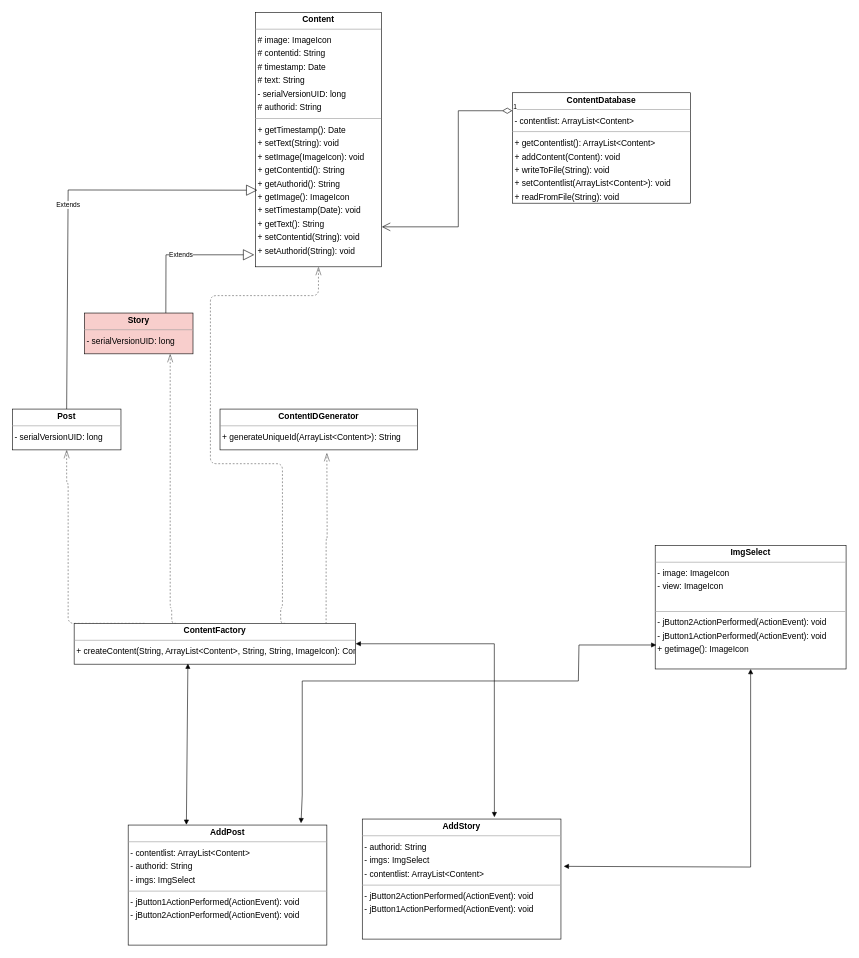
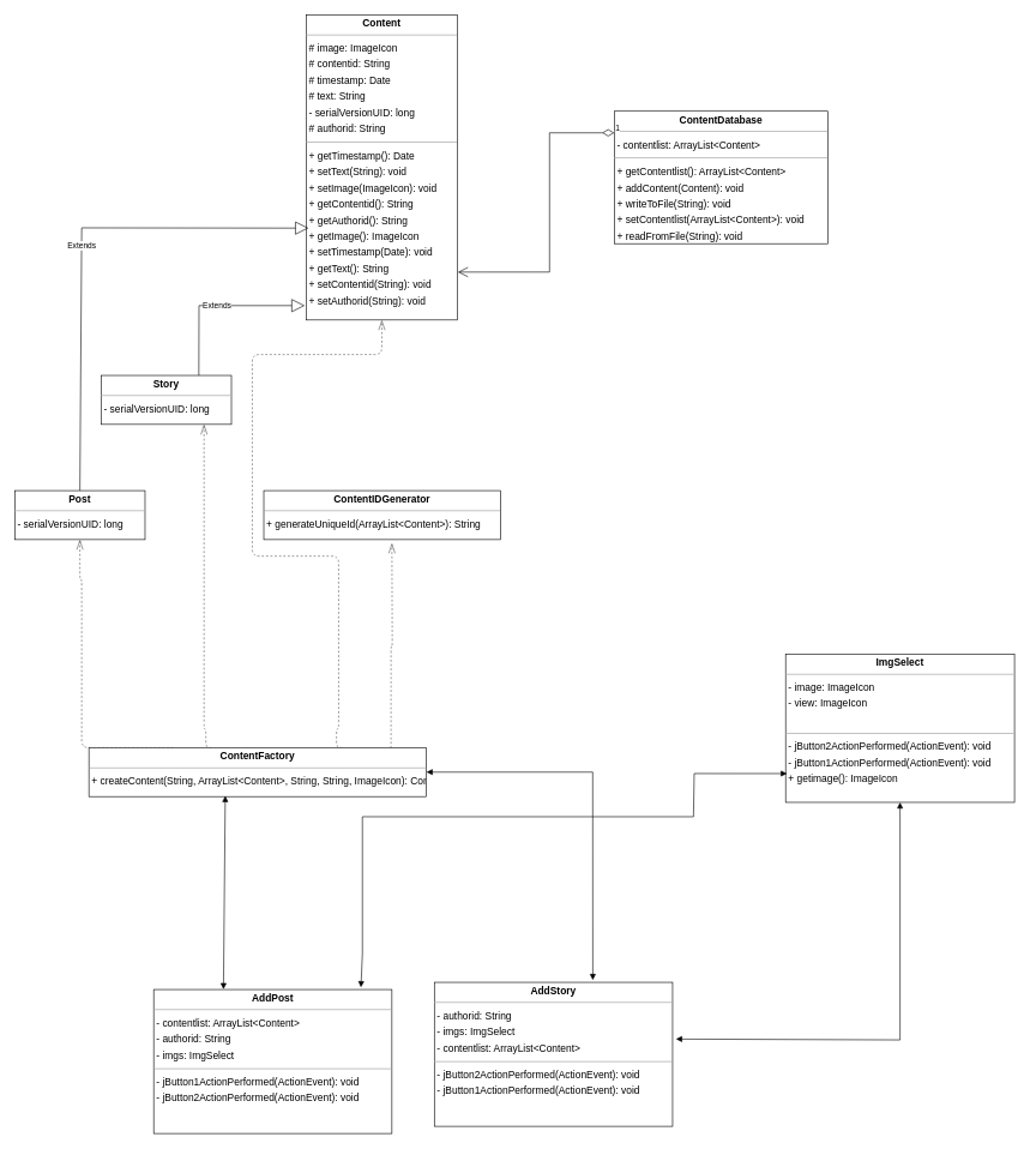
  <mxCell id="0" />
  <mxCell id="1" parent="0" />
  <mxCell id="2" value="&lt;p style=&quot;margin:0px;margin-top:4px;text-align:center;&quot;&gt;&lt;b&gt;AddPost&lt;/b&gt;&lt;/p&gt;&lt;hr size=&quot;1&quot;&gt;&lt;p style=&quot;margin:0 0 0 4px;line-height:1.6;&quot;&gt;- contentlist: ArrayList&amp;lt;Content&amp;gt;&lt;br&gt;- authorid: String&lt;br&gt;- imgs: ImgSelect&lt;br&gt;&lt;/p&gt;&lt;hr size=&quot;1&quot;&gt;&lt;p style=&quot;margin:0 0 0 4px;line-height:1.6;&quot;&gt;- jButton1ActionPerformed(ActionEvent): void&lt;br&gt;- jButton2ActionPerformed(ActionEvent): void&lt;/p&gt;" style="verticalAlign=top;align=left;overflow=fill;fontSize=14;fontFamily=Helvetica;html=1;rounded=0;shadow=0;comic=0;labelBackgroundColor=none;strokeWidth=1;" parent="1" vertex="1"><mxGeometry x="213" y="1374" width="331" height="200" as="geometry" /></mxCell>
  <mxCell id="3" value="&lt;p style=&quot;margin:0px;margin-top:4px;text-align:center;&quot;&gt;&lt;b&gt;AddStory&lt;/b&gt;&lt;/p&gt;&lt;hr size=&quot;1&quot;&gt;&lt;p style=&quot;margin:0 0 0 4px;line-height:1.6;&quot;&gt;- authorid: String&lt;br&gt;- imgs: ImgSelect&lt;br&gt;- contentlist: ArrayList&amp;lt;Content&amp;gt;&lt;br&gt;&lt;/p&gt;&lt;hr size=&quot;1&quot;&gt;&lt;p style=&quot;margin:0 0 0 4px;line-height:1.6;&quot;&gt;- jButton2ActionPerformed(ActionEvent): void&lt;br&gt;- jButton1ActionPerformed(ActionEvent): void&lt;br&gt;&lt;/p&gt;" style="verticalAlign=top;align=left;overflow=fill;fontSize=14;fontFamily=Helvetica;html=1;rounded=0;shadow=0;comic=0;labelBackgroundColor=none;strokeWidth=1;" parent="1" vertex="1"><mxGeometry x="603" y="1364" width="331" height="200" as="geometry" /></mxCell>
  <mxCell id="4" value="&lt;p style=&quot;margin:0px;margin-top:4px;text-align:center;&quot;&gt;&lt;b&gt;Content&lt;/b&gt;&lt;/p&gt;&lt;hr size=&quot;1&quot;/&gt;&lt;p style=&quot;margin:0 0 0 4px;line-height:1.6;&quot;&gt;# image: ImageIcon&lt;br/&gt;# contentid: String&lt;br/&gt;# timestamp: Date&lt;br/&gt;# text: String&lt;br/&gt;- serialVersionUID: long&lt;br/&gt;# authorid: String&lt;/p&gt;&lt;hr size=&quot;1&quot;/&gt;&lt;p style=&quot;margin:0 0 0 4px;line-height:1.6;&quot;&gt;+ getTimestamp(): Date&lt;br/&gt;+ setText(String): void&lt;br/&gt;+ setImage(ImageIcon): void&lt;br/&gt;+ getContentid(): String&lt;br/&gt;+ getAuthorid(): String&lt;br/&gt;+ getImage(): ImageIcon&lt;br/&gt;+ setTimestamp(Date): void&lt;br/&gt;+ getText(): String&lt;br/&gt;+ setContentid(String): void&lt;br/&gt;+ setAuthorid(String): void&lt;/p&gt;" style="verticalAlign=top;align=left;overflow=fill;fontSize=14;fontFamily=Helvetica;html=1;rounded=0;shadow=0;comic=0;labelBackgroundColor=none;strokeWidth=1;" parent="1" vertex="1"><mxGeometry x="425" y="20" width="210" height="424" as="geometry" /></mxCell>
  <mxCell id="5" value="&lt;p style=&quot;margin:0px;margin-top:4px;text-align:center;&quot;&gt;&lt;b&gt;ContentDatabase&lt;/b&gt;&lt;/p&gt;&lt;hr size=&quot;1&quot;/&gt;&lt;p style=&quot;margin:0 0 0 4px;line-height:1.6;&quot;&gt;- contentlist: ArrayList&amp;lt;Content&amp;gt;&lt;/p&gt;&lt;hr size=&quot;1&quot;/&gt;&lt;p style=&quot;margin:0 0 0 4px;line-height:1.6;&quot;&gt;+ getContentlist(): ArrayList&amp;lt;Content&amp;gt;&lt;br/&gt;+ addContent(Content): void&lt;br/&gt;+ writeToFile(String): void&lt;br/&gt;+ setContentlist(ArrayList&amp;lt;Content&amp;gt;): void&lt;br/&gt;+ readFromFile(String): void&lt;/p&gt;" style="verticalAlign=top;align=left;overflow=fill;fontSize=14;fontFamily=Helvetica;html=1;rounded=0;shadow=0;comic=0;labelBackgroundColor=none;strokeWidth=1;" parent="1" vertex="1"><mxGeometry x="853" y="154" width="297" height="184" as="geometry" /></mxCell>
  <mxCell id="6" value="&lt;p style=&quot;margin:0px;margin-top:4px;text-align:center;&quot;&gt;&lt;b&gt;ContentFactory&lt;/b&gt;&lt;/p&gt;&lt;hr size=&quot;1&quot;/&gt;&lt;p style=&quot;margin:0 0 0 4px;line-height:1.6;&quot;&gt;+ createContent(String, ArrayList&amp;lt;Content&amp;gt;, String, String, ImageIcon): Content?&lt;/p&gt;" style="verticalAlign=top;align=left;overflow=fill;fontSize=14;fontFamily=Helvetica;html=1;rounded=0;shadow=0;comic=0;labelBackgroundColor=none;strokeWidth=1;" parent="1" vertex="1"><mxGeometry y="1038" width="469" height="68" as="geometry" x="123" /></mxCell>
  <mxCell id="7" value="&lt;p style=&quot;margin:0px;margin-top:4px;text-align:center;&quot;&gt;&lt;b&gt;ContentIDGenerator&lt;/b&gt;&lt;/p&gt;&lt;hr size=&quot;1&quot;/&gt;&lt;p style=&quot;margin:0 0 0 4px;line-height:1.6;&quot;&gt;+ generateUniqueId(ArrayList&amp;lt;Content&amp;gt;): String&lt;/p&gt;" style="verticalAlign=top;align=left;overflow=fill;fontSize=14;fontFamily=Helvetica;html=1;rounded=0;shadow=0;comic=0;labelBackgroundColor=none;strokeWidth=1;" parent="1" vertex="1"><mxGeometry x="366" y="681" width="329" height="68" as="geometry" /></mxCell>
  <mxCell id="8" value="&lt;p style=&quot;margin:0px;margin-top:4px;text-align:center;&quot;&gt;&lt;b&gt;ImgSelect&lt;/b&gt;&lt;/p&gt;&lt;hr size=&quot;1&quot;&gt;&lt;p style=&quot;margin:0 0 0 4px;line-height:1.6;&quot;&gt;- image: ImageIcon&lt;br&gt;- view: ImageIcon&lt;br&gt;&lt;br&gt;&lt;/p&gt;&lt;hr size=&quot;1&quot;&gt;&lt;p style=&quot;margin:0 0 0 4px;line-height:1.6;&quot;&gt;- jButton2ActionPerformed(ActionEvent): void&lt;br&gt;- jButton1ActionPerformed(ActionEvent): void&lt;br&gt;+ getimage(): ImageIcon&lt;br&gt;&lt;/p&gt;" style="verticalAlign=top;align=left;overflow=fill;fontSize=14;fontFamily=Helvetica;html=1;rounded=0;shadow=0;comic=0;labelBackgroundColor=none;strokeWidth=1;" parent="1" vertex="1"><mxGeometry x="1091" y="908" width="318" height="206" as="geometry" /></mxCell>
  <mxCell id="9" value="&lt;p style=&quot;margin:0px;margin-top:4px;text-align:center;&quot;&gt;&lt;b&gt;Post&lt;/b&gt;&lt;/p&gt;&lt;hr size=&quot;1&quot;/&gt;&lt;p style=&quot;margin:0 0 0 4px;line-height:1.6;&quot;&gt;- serialVersionUID: long&lt;/p&gt;" style="verticalAlign=top;align=left;overflow=fill;fontSize=14;fontFamily=Helvetica;html=1;rounded=0;shadow=0;comic=0;labelBackgroundColor=none;strokeWidth=1;" parent="1" vertex="1"><mxGeometry x="20" y="681" width="181" height="68" as="geometry" /></mxCell>
- <mxCell id="10" value="&lt;p style=&quot;margin:0px;margin-top:4px;text-align:center;&quot;&gt;&lt;b&gt;Story&lt;/b&gt;&lt;/p&gt;&lt;hr size=&quot;1&quot;/&gt;&lt;p style=&quot;margin:0 0 0 4px;line-height:1.6;&quot;&gt;- serialVersionUID: long&lt;/p&gt;" style="verticalAlign=top;align=left;overflow=fill;fontSize=14;fontFamily=Helvetica;html=1;rounded=0;shadow=0;comic=0;labelBackgroundColor=none;strokeWidth=1;fillColor=#f8cecc;" parent="1" vertex="1"><mxGeometry x="140" y="521" width="181" height="68" as="geometry" /></mxCell>
+ <mxCell id="10" value="&lt;p style=&quot;margin:0px;margin-top:4px;text-align:center;&quot;&gt;&lt;b&gt;Story&lt;/b&gt;&lt;/p&gt;&lt;hr size=&quot;1&quot;/&gt;&lt;p style=&quot;margin:0 0 0 4px;line-height:1.6;&quot;&gt;- serialVersionUID: long&lt;/p&gt;" style="verticalAlign=top;align=left;overflow=fill;fontSize=14;fontFamily=Helvetica;html=1;rounded=0;shadow=0;comic=0;labelBackgroundColor=none;strokeWidth=1;" parent="1" vertex="1"><mxGeometry x="140" y="521" width="181" height="68" as="geometry" /></mxCell>
  <mxCell id="11" value="" style="html=1;rounded=1;edgeStyle=orthogonalEdgeStyle;dashed=1;startArrow=none;endArrow=openThin;endSize=12;strokeColor=#595959;exitX=0.750;exitY=0.000;exitDx=0;exitDy=0;entryX=0.500;entryY=1.000;entryDx=0;entryDy=0;" parent="1" source="6" target="4" edge="1"><mxGeometry width="50" height="50" relative="1" as="geometry"><Array as="points"><mxPoint x="467" y="1012" /><mxPoint x="470" y="1012" /><mxPoint x="470" y="772" /><mxPoint x="350" y="772" /><mxPoint x="350" y="492" /><mxPoint x="530" y="492" /></Array></mxGeometry></mxCell>
  <mxCell id="12" value="" style="html=1;rounded=1;edgeStyle=orthogonalEdgeStyle;dashed=1;startArrow=none;endArrow=openThin;endSize=12;strokeColor=#595959;exitX=0.895;exitY=0.011;exitDx=0;exitDy=0;exitPerimeter=0;" parent="1" source="6" edge="1"><mxGeometry width="50" height="50" relative="1" as="geometry"><Array as="points" /><mxPoint x="543" y="1024" as="sourcePoint" /><mxPoint x="544" y="754" as="targetPoint" /></mxGeometry></mxCell>
  <mxCell id="13" value="" style="html=1;rounded=1;edgeStyle=orthogonalEdgeStyle;dashed=1;startArrow=none;endArrow=openThin;endSize=12;strokeColor=#595959;exitX=0.250;exitY=0.000;exitDx=0;exitDy=0;entryX=0.5;entryY=1;entryDx=0;entryDy=0;" parent="1" source="6" target="9" edge="1"><mxGeometry width="50" height="50" relative="1" as="geometry"><Array as="points"><mxPoint x="113" y="1038" /><mxPoint x="113" y="804" /><mxPoint x="111" y="804" /></Array><mxPoint x="113" y="764" as="targetPoint" /></mxGeometry></mxCell>
  <mxCell id="14" value="" style="html=1;rounded=1;edgeStyle=orthogonalEdgeStyle;dashed=1;startArrow=none;endArrow=openThin;endSize=12;strokeColor=#595959;exitX=0.250;exitY=0.000;exitDx=0;exitDy=0;entryX=0.500;entryY=1.000;entryDx=0;entryDy=0;" parent="1" edge="1"><mxGeometry width="50" height="50" relative="1" as="geometry"><Array as="points"><mxPoint x="285.5" y="1012" /><mxPoint x="282.5" y="1012" /></Array><mxPoint x="292.75" y="1038" as="sourcePoint" /><mxPoint x="283" y="589" as="targetPoint" /></mxGeometry></mxCell>
  <mxCell id="15" value="Extends" style="endArrow=block;endSize=16;endFill=0;html=1;rounded=0;exitX=0.75;exitY=0;exitDx=0;exitDy=0;" edge="1" parent="1" source="10"><mxGeometry width="160" relative="1" as="geometry"><mxPoint x="263" y="424" as="sourcePoint" /><mxPoint x="423" y="424" as="targetPoint" /><Array as="points"><mxPoint x="276" y="424" /></Array></mxGeometry></mxCell>
  <mxCell id="16" value="Extends" style="endArrow=block;endSize=16;endFill=0;html=1;rounded=0;exitX=0.5;exitY=0;exitDx=0;exitDy=0;entryX=0.015;entryY=0.699;entryDx=0;entryDy=0;entryPerimeter=0;" edge="1" parent="1" source="9" target="4"><mxGeometry width="160" relative="1" as="geometry"><mxPoint x="116" y="411" as="sourcePoint" /><mxPoint x="263" y="314" as="targetPoint" /><Array as="points"><mxPoint x="113" y="316" /></Array></mxGeometry></mxCell>
  <mxCell id="17" value="1" style="endArrow=open;html=1;endSize=12;startArrow=diamondThin;startSize=14;startFill=0;edgeStyle=orthogonalEdgeStyle;align=left;verticalAlign=bottom;rounded=0;entryX=1.003;entryY=0.843;entryDx=0;entryDy=0;entryPerimeter=0;" edge="1" parent="1" target="4"><mxGeometry x="-1" y="3" relative="1" as="geometry"><mxPoint x="853" y="184" as="sourcePoint" /><mxPoint x="753" y="314" as="targetPoint" /><Array as="points"><mxPoint x="763" y="184" /><mxPoint x="763" y="377" /></Array></mxGeometry></mxCell>
  <mxCell id="18" value="" style="endArrow=block;startArrow=block;endFill=1;startFill=1;html=1;rounded=0;entryX=0.5;entryY=1;entryDx=0;entryDy=0;exitX=1.014;exitY=0.394;exitDx=0;exitDy=0;exitPerimeter=0;" edge="1" parent="1" source="3" target="8"><mxGeometry width="160" relative="1" as="geometry"><mxPoint x="783" y="1274" as="sourcePoint" /><mxPoint x="1243" y="1284" as="targetPoint" /><Array as="points"><mxPoint x="1250" y="1444" /></Array></mxGeometry></mxCell>
  <mxCell id="19" value="" style="endArrow=block;startArrow=block;endFill=1;startFill=1;html=1;rounded=0;entryX=0.006;entryY=0.806;entryDx=0;entryDy=0;entryPerimeter=0;exitX=0.87;exitY=-0.015;exitDx=0;exitDy=0;exitPerimeter=0;" edge="1" parent="1" source="2" target="8"><mxGeometry width="160" relative="1" as="geometry"><mxPoint x="393" y="1324" as="sourcePoint" /><mxPoint x="1013" y="1064" as="targetPoint" /><Array as="points"><mxPoint x="503" y="1324" /><mxPoint x="503" y="1134" /><mxPoint x="963" y="1134" /><mxPoint x="964" y="1074" /></Array></mxGeometry></mxCell>
  <mxCell id="20" value="" style="endArrow=block;startArrow=block;endFill=1;startFill=1;html=1;rounded=0;entryX=1;entryY=0.5;entryDx=0;entryDy=0;exitX=0.665;exitY=-0.015;exitDx=0;exitDy=0;exitPerimeter=0;" edge="1" parent="1" source="3" target="6"><mxGeometry width="160" relative="1" as="geometry"><mxPoint x="613" y="1313" as="sourcePoint" /><mxPoint x="924" y="984" as="targetPoint" /><Array as="points"><mxPoint x="823" y="1072" /></Array></mxGeometry></mxCell>
  <mxCell id="21" value="" style="endArrow=block;startArrow=block;endFill=1;startFill=1;html=1;rounded=0;entryX=0.404;entryY=0.985;entryDx=0;entryDy=0;exitX=0.293;exitY=-0.002;exitDx=0;exitDy=0;exitPerimeter=0;entryPerimeter=0;" edge="1" parent="1" source="2" target="6"><mxGeometry width="160" relative="1" as="geometry"><mxPoint x="833" y="1371" as="sourcePoint" /><mxPoint x="602" y="1082" as="targetPoint" /><Array as="points" /></mxGeometry></mxCell>
